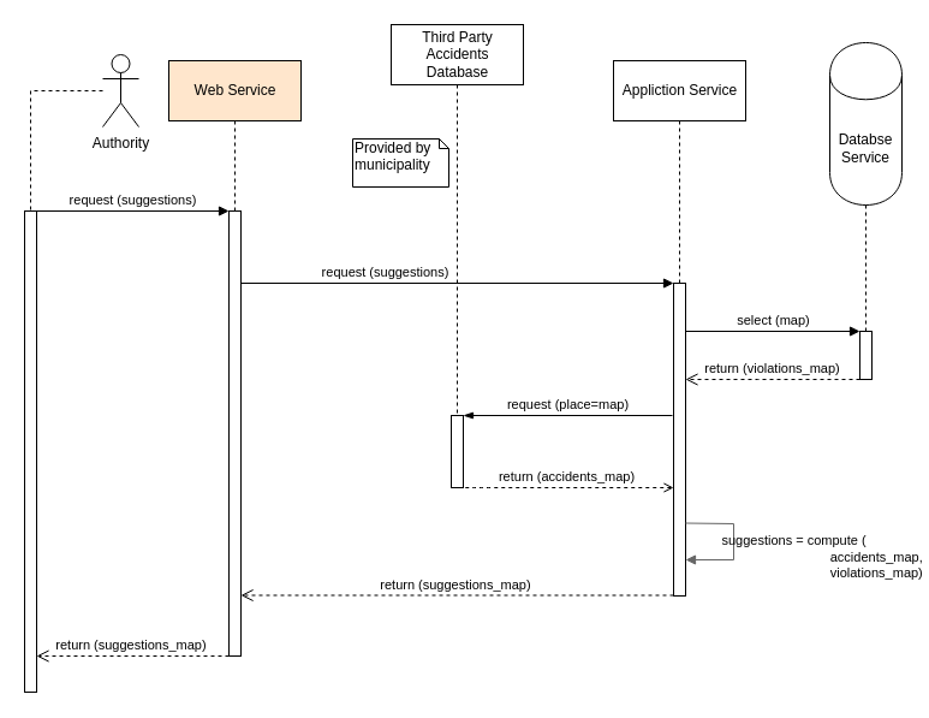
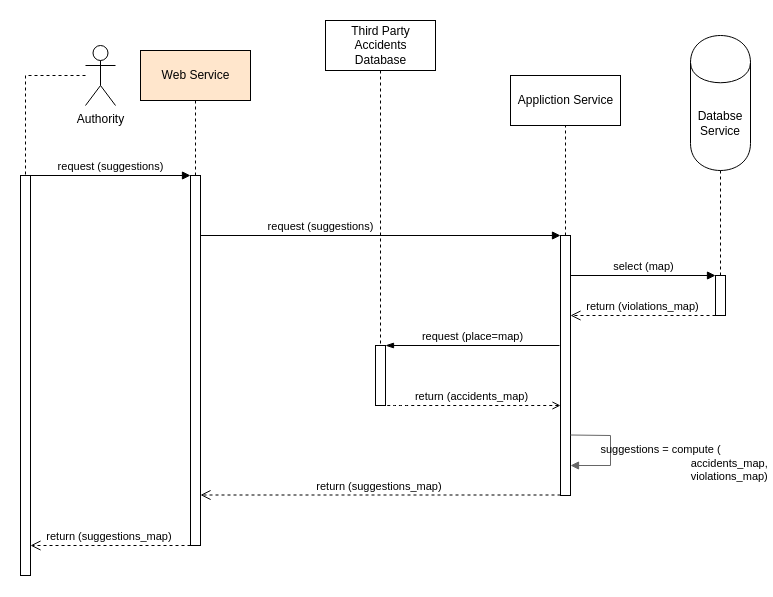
  <mxCell id="0" />
  <mxCell id="1" parent="0" />
  <mxCell id="2" value="" style="edgeStyle=orthogonalEdgeStyle;rounded=0;orthogonalLoop=1;jettySize=auto;html=1;dashed=1;endArrow=none;endFill=0;" edge="1" parent="1" source="3" target="9"><mxGeometry relative="1" as="geometry" /></mxCell>
  <mxCell id="3" value="Authority" style="shape=umlActor;verticalLabelPosition=bottom;labelBackgroundColor=#ffffff;verticalAlign=top;html=1;outlineConnect=0;" vertex="1" parent="1"><mxGeometry x="85" y="45" width="30" height="60" as="geometry" /></mxCell>
  <mxCell id="4" value="" style="edgeStyle=orthogonalEdgeStyle;rounded=0;orthogonalLoop=1;jettySize=auto;html=1;dashed=1;endArrow=none;endFill=0;" edge="1" parent="1" source="5" target="10"><mxGeometry relative="1" as="geometry"><mxPoint x="195" y="180" as="targetPoint" /></mxGeometry></mxCell>
  <mxCell id="5" value="Web Service" style="html=1;fillColor=#ffe6cc;" vertex="1" parent="1"><mxGeometry x="140" y="50" width="110" height="50" as="geometry" /></mxCell>
- <mxCell id="6" value="Appliction Service" style="html=1;" vertex="1" parent="1"><mxGeometry x="510" y="50" width="110" height="50" as="geometry" /></mxCell>
+ <mxCell id="6" value="Appliction Service" style="html=1;" vertex="1" parent="1"><mxGeometry x="510" y="75" width="110" height="50" as="geometry" /></mxCell>
  <mxCell id="7" value="Databse&lt;br&gt;Service" style="shape=cylinder;whiteSpace=wrap;html=1;boundedLbl=1;backgroundOutline=1;" vertex="1" parent="1"><mxGeometry x="690" y="35" width="60" height="135" as="geometry" /></mxCell>
  <mxCell id="8" value="Third Party&lt;br&gt;Accidents &lt;br&gt;Database" style="html=1;" vertex="1" parent="1"><mxGeometry x="325" y="20" width="110" height="50" as="geometry" /></mxCell>
  <mxCell id="9" value="" style="html=1;points=[];perimeter=orthogonalPerimeter;" vertex="1" parent="1"><mxGeometry x="20" y="175" width="10" height="400" as="geometry" /></mxCell>
  <mxCell id="10" value="" style="html=1;points=[];perimeter=orthogonalPerimeter;" vertex="1" parent="1"><mxGeometry x="190" y="175" width="10" height="370" as="geometry" /></mxCell>
  <mxCell id="11" value="" style="html=1;points=[];perimeter=orthogonalPerimeter;" vertex="1" parent="1"><mxGeometry x="375" y="345" width="10" height="60" as="geometry" /></mxCell>
  <mxCell id="12" value="" style="edgeStyle=orthogonalEdgeStyle;rounded=0;orthogonalLoop=1;jettySize=auto;html=1;dashed=1;endArrow=none;endFill=0;" edge="1" parent="1" source="8" target="11"><mxGeometry relative="1" as="geometry"><mxPoint x="380" y="100" as="sourcePoint" /><mxPoint x="380" y="180" as="targetPoint" /></mxGeometry></mxCell>
  <mxCell id="13" value="" style="edgeStyle=orthogonalEdgeStyle;rounded=0;orthogonalLoop=1;jettySize=auto;html=1;dashed=1;endArrow=none;endFill=0;" edge="1" parent="1" source="14" target="6"><mxGeometry relative="1" as="geometry" /></mxCell>
  <mxCell id="14" value="" style="html=1;points=[];perimeter=orthogonalPerimeter;" vertex="1" parent="1"><mxGeometry x="560" y="235" width="10" height="260" as="geometry" /></mxCell>
  <mxCell id="15" value="" style="edgeStyle=orthogonalEdgeStyle;rounded=0;orthogonalLoop=1;jettySize=auto;html=1;dashed=1;endArrow=none;endFill=0;" edge="1" parent="1" source="16" target="7"><mxGeometry relative="1" as="geometry" /></mxCell>
  <mxCell id="16" value="" style="html=1;points=[];perimeter=orthogonalPerimeter;" vertex="1" parent="1"><mxGeometry x="715" y="275" width="10" height="40" as="geometry" /></mxCell>
  <mxCell id="17" value="request (place=map)" style="html=1;verticalAlign=bottom;endArrow=none;startArrow=blockThin;startFill=1;endFill=0;" edge="1" parent="1" source="11"><mxGeometry width="80" relative="1" as="geometry"><mxPoint x="390" y="305" as="sourcePoint" /><mxPoint x="559" y="345" as="targetPoint" /></mxGeometry></mxCell>
  <mxCell id="18" value="select (map)" style="html=1;verticalAlign=bottom;endArrow=block;" edge="1" parent="1" target="16"><mxGeometry width="80" relative="1" as="geometry"><mxPoint x="570" y="275" as="sourcePoint" /><mxPoint x="650" y="275" as="targetPoint" /></mxGeometry></mxCell>
  <mxCell id="19" value="return (violations_map)" style="html=1;verticalAlign=bottom;endArrow=open;dashed=1;endSize=8;" edge="1" parent="1" source="16" target="14"><mxGeometry relative="1" as="geometry"><mxPoint x="650" y="295" as="sourcePoint" /><mxPoint x="570" y="335" as="targetPoint" /><Array as="points"><mxPoint x="640" y="315" /></Array></mxGeometry></mxCell>
  <mxCell id="20" value="return (accidents_map)" style="html=1;verticalAlign=bottom;endArrow=none;dashed=1;endSize=8;endFill=0;startArrow=open;startFill=0;entryX=0.78;entryY=1;entryDx=0;entryDy=0;entryPerimeter=0;" edge="1" parent="1" source="14" target="11"><mxGeometry relative="1" as="geometry"><mxPoint x="460" y="385" as="sourcePoint" /><mxPoint x="390" y="385" as="targetPoint" /><Array as="points"><mxPoint x="400" y="405" /></Array></mxGeometry></mxCell>
  <mxCell id="21" value="suggestions = compute (&lt;br&gt;&amp;nbsp; &amp;nbsp; &amp;nbsp; &amp;nbsp; &amp;nbsp; &amp;nbsp; &amp;nbsp; &amp;nbsp; &amp;nbsp; &amp;nbsp; &amp;nbsp; &amp;nbsp; &amp;nbsp; &amp;nbsp; &amp;nbsp; &amp;nbsp; &amp;nbsp; &amp;nbsp; &amp;nbsp; &amp;nbsp; &amp;nbsp; &amp;nbsp; &amp;nbsp;accidents_map, &lt;br&gt;&amp;nbsp; &amp;nbsp; &amp;nbsp; &amp;nbsp; &amp;nbsp; &amp;nbsp; &amp;nbsp; &amp;nbsp; &amp;nbsp; &amp;nbsp; &amp;nbsp; &amp;nbsp; &amp;nbsp; &amp;nbsp; &amp;nbsp; &amp;nbsp; &amp;nbsp; &amp;nbsp; &amp;nbsp; &amp;nbsp; &amp;nbsp; &amp;nbsp; &amp;nbsp; violations_map)&amp;nbsp;" style="html=1;verticalAlign=bottom;endArrow=block;rounded=0;fillColor=#f5f5f5;strokeColor=#666666;labelBackgroundColor=none;" edge="1" parent="1" target="14"><mxGeometry x="0.273" y="54" width="80" relative="1" as="geometry"><mxPoint x="570" y="434.5" as="sourcePoint" /><mxPoint x="610" y="495" as="targetPoint" /><Array as="points"><mxPoint x="610" y="435" /><mxPoint x="610" y="465" /></Array><mxPoint x="50" y="-34" as="offset" /></mxGeometry></mxCell>
  <mxCell id="22" value="return (suggestions_map)&amp;nbsp;" style="html=1;verticalAlign=bottom;endArrow=open;dashed=1;endSize=8;labelBackgroundColor=none;" edge="1" parent="1" target="10"><mxGeometry relative="1" as="geometry"><mxPoint x="560" y="494.5" as="sourcePoint" /><mxPoint x="480" y="494.5" as="targetPoint" /></mxGeometry></mxCell>
  <mxCell id="23" value="request (suggestions)" style="html=1;verticalAlign=bottom;endArrow=block;labelBackgroundColor=none;" edge="1" parent="1"><mxGeometry x="-0.333" width="80" relative="1" as="geometry"><mxPoint x="200" y="235" as="sourcePoint" /><mxPoint x="560" y="235" as="targetPoint" /><mxPoint as="offset" /></mxGeometry></mxCell>
  <mxCell id="24" value="request (suggestions)" style="html=1;verticalAlign=bottom;endArrow=block;labelBackgroundColor=none;" edge="1" parent="1"><mxGeometry x="0.03" width="80" relative="1" as="geometry"><mxPoint x="25" y="175" as="sourcePoint" /><mxPoint x="190" y="175" as="targetPoint" /><mxPoint as="offset" /></mxGeometry></mxCell>
  <mxCell id="25" value="return (suggestions_map)&amp;nbsp;" style="html=1;verticalAlign=bottom;endArrow=open;dashed=1;endSize=8;labelBackgroundColor=none;" edge="1" parent="1"><mxGeometry relative="1" as="geometry"><mxPoint x="190" y="545" as="sourcePoint" /><mxPoint x="30" y="545" as="targetPoint" /></mxGeometry></mxCell>
- <mxCell id="26" value="Provided by municipality" style="shape=note;whiteSpace=wrap;html=1;size=8;verticalAlign=top;align=left;spacingTop=-6;" vertex="1" parent="1"><mxGeometry x="293" y="115" width="80" height="40" as="geometry" /></mxCell>
